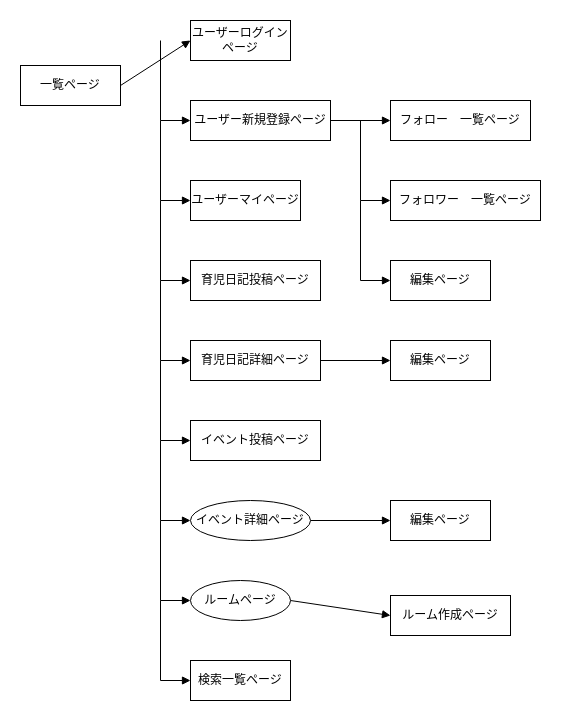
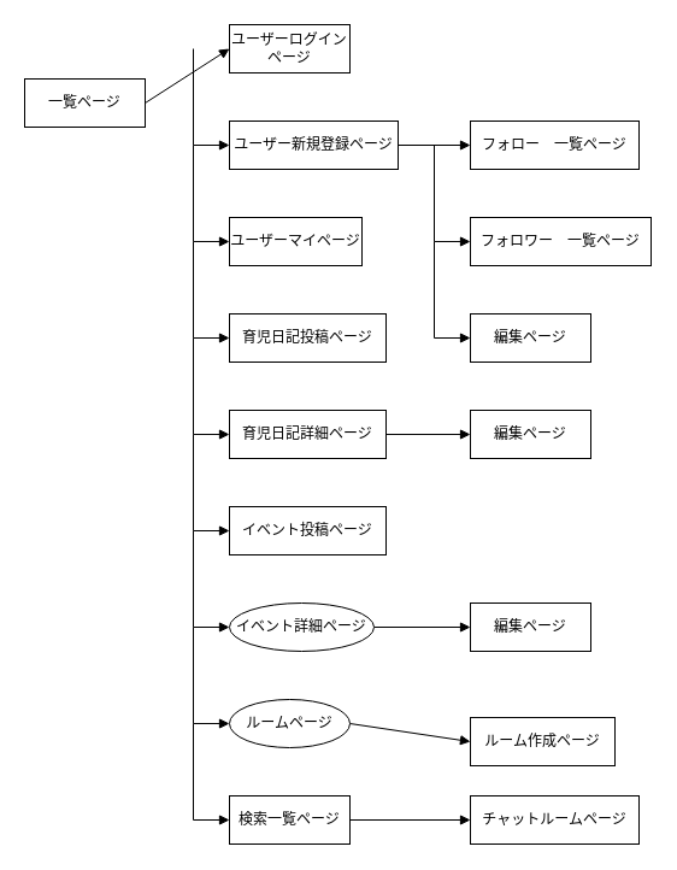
  <mxCell id="0" />
  <mxCell id="1" parent="0" />
  <mxCell id="2" style="edgeStyle=none;html=1;exitX=1;exitY=0.5;exitDx=0;exitDy=0;entryX=0;entryY=0.5;entryDx=0;entryDy=0;endArrow=block;endFill=1;" edge="1" parent="1" source="3" target="4"><mxGeometry relative="1" as="geometry" /></mxCell>
  <mxCell id="3" value="一覧ページ" style="whiteSpace=wrap;html=1;align=center;" vertex="1" parent="1"><mxGeometry x="20" y="65" width="100" height="40" as="geometry" /></mxCell>
  <mxCell id="4" value="ユーザーログインページ" style="whiteSpace=wrap;html=1;align=center;" vertex="1" parent="1"><mxGeometry x="190" y="20" width="100" height="40" as="geometry" /></mxCell>
  <mxCell id="5" style="edgeStyle=none;html=1;exitX=0;exitY=0.5;exitDx=0;exitDy=0;endArrow=none;endFill=0;startArrow=block;startFill=1;rounded=0;" edge="1" parent="1" source="7"><mxGeometry relative="1" as="geometry"><mxPoint x="160" y="40" as="targetPoint" /><Array as="points"><mxPoint x="160" y="120" /></Array></mxGeometry></mxCell>
  <mxCell id="6" style="edgeStyle=none;html=1;exitX=1;exitY=0.5;exitDx=0;exitDy=0;entryX=0;entryY=0.5;entryDx=0;entryDy=0;endArrow=block;endFill=1;rounded=0;" edge="1" parent="1" source="7" target="26"><mxGeometry relative="1" as="geometry" /></mxCell>
  <mxCell id="7" value="ユーザー新規登録ページ" style="whiteSpace=wrap;html=1;align=center;" vertex="1" parent="1"><mxGeometry x="190" y="100" width="140" height="40" as="geometry" /></mxCell>
  <mxCell id="8" style="edgeStyle=none;html=1;exitX=0;exitY=0.5;exitDx=0;exitDy=0;endArrow=none;endFill=0;startArrow=block;startFill=1;rounded=0;" edge="1" parent="1" source="9"><mxGeometry relative="1" as="geometry"><mxPoint x="160" y="120" as="targetPoint" /><Array as="points"><mxPoint x="160" y="200" /></Array></mxGeometry></mxCell>
  <mxCell id="9" value="ユーザーマイページ" style="whiteSpace=wrap;html=1;align=center;" vertex="1" parent="1"><mxGeometry x="190" y="180" width="110" height="40" as="geometry" /></mxCell>
  <mxCell id="10" style="edgeStyle=none;html=1;exitX=0;exitY=0.5;exitDx=0;exitDy=0;endArrow=none;endFill=0;startArrow=block;startFill=1;rounded=0;" edge="1" parent="1" source="11"><mxGeometry relative="1" as="geometry"><mxPoint x="160" y="200" as="targetPoint" /><Array as="points"><mxPoint x="160" y="280" /></Array></mxGeometry></mxCell>
  <mxCell id="11" value="育児日記投稿ページ" style="whiteSpace=wrap;html=1;align=center;" vertex="1" parent="1"><mxGeometry x="190" y="260" width="130" height="40" as="geometry" /></mxCell>
  <mxCell id="12" style="edgeStyle=none;html=1;exitX=0;exitY=0.5;exitDx=0;exitDy=0;rounded=0;startArrow=block;startFill=1;endArrow=none;endFill=0;" edge="1" parent="1" source="14"><mxGeometry relative="1" as="geometry"><mxPoint x="160" y="280" as="targetPoint" /><Array as="points"><mxPoint x="160" y="360" /></Array></mxGeometry></mxCell>
  <mxCell id="13" style="edgeStyle=none;html=1;exitX=1;exitY=0.5;exitDx=0;exitDy=0;endArrow=block;endFill=1;" edge="1" parent="1" source="14" target="31"><mxGeometry relative="1" as="geometry" /></mxCell>
  <mxCell id="14" value="育児日記詳細ページ" style="whiteSpace=wrap;html=1;align=center;" vertex="1" parent="1"><mxGeometry x="190" y="340" width="130" height="40" as="geometry" /></mxCell>
  <mxCell id="15" style="edgeStyle=none;html=1;exitX=0;exitY=0.5;exitDx=0;exitDy=0;endArrow=none;endFill=0;startArrow=block;startFill=1;rounded=0;" edge="1" parent="1" source="16"><mxGeometry relative="1" as="geometry"><mxPoint x="160" y="360" as="targetPoint" /><Array as="points"><mxPoint x="160" y="440" /></Array></mxGeometry></mxCell>
  <mxCell id="16" value="イベント投稿ページ" style="whiteSpace=wrap;html=1;align=center;" vertex="1" parent="1"><mxGeometry x="190" y="420" width="130" height="40" as="geometry" /></mxCell>
  <mxCell id="17" style="edgeStyle=none;html=1;exitX=0;exitY=0.5;exitDx=0;exitDy=0;startArrow=block;startFill=1;rounded=0;endArrow=none;endFill=0;" edge="1" parent="1" source="19"><mxGeometry relative="1" as="geometry"><mxPoint x="160" y="440" as="targetPoint" /><Array as="points"><mxPoint x="160" y="520" /></Array></mxGeometry></mxCell>
  <mxCell id="18" style="edgeStyle=none;html=1;exitX=1;exitY=0.5;exitDx=0;exitDy=0;entryX=0;entryY=0.5;entryDx=0;entryDy=0;endArrow=block;endFill=1;" edge="1" parent="1" source="19" target="32"><mxGeometry relative="1" as="geometry" /></mxCell>
  <mxCell id="19" value="イベント詳細ページ" style="ellipse;whiteSpace=wrap;html=1;align=center;" vertex="1" parent="1"><mxGeometry x="190" y="500" width="120" height="40" as="geometry" /></mxCell>
  <mxCell id="20" style="edgeStyle=none;html=1;exitX=0;exitY=0.5;exitDx=0;exitDy=0;startArrow=block;startFill=1;endArrow=none;endFill=0;rounded=0;" edge="1" parent="1" source="22"><mxGeometry relative="1" as="geometry"><mxPoint x="160" y="520" as="targetPoint" /><Array as="points"><mxPoint x="160" y="600" /></Array></mxGeometry></mxCell>
  <mxCell id="21" style="edgeStyle=none;html=1;exitX=1;exitY=0.5;exitDx=0;exitDy=0;entryX=0;entryY=0.5;entryDx=0;entryDy=0;endArrow=block;endFill=1;" edge="1" parent="1" source="22" target="33"><mxGeometry relative="1" as="geometry" /></mxCell>
  <mxCell id="22" value="ルームページ" style="ellipse;whiteSpace=wrap;html=1;align=center;" vertex="1" parent="1"><mxGeometry x="190" y="580" width="100" height="40" as="geometry" /></mxCell>
  <mxCell id="23" style="edgeStyle=none;html=1;exitX=0;exitY=0.5;exitDx=0;exitDy=0;startArrow=block;startFill=1;endArrow=none;endFill=0;rounded=0;" edge="1" parent="1" source="25"><mxGeometry relative="1" as="geometry"><mxPoint x="160" y="600" as="targetPoint" /><Array as="points"><mxPoint x="160" y="680" /></Array></mxGeometry></mxCell>
+ <mxCell id="24" style="edgeStyle=none;html=1;exitX=1;exitY=0.5;exitDx=0;exitDy=0;entryX=0;entryY=0.5;entryDx=0;entryDy=0;endArrow=block;endFill=1;" edge="1" parent="1" source="25" target="34"><mxGeometry relative="1" as="geometry" /></mxCell>
  <mxCell id="25" value="検索一覧ページ" style="whiteSpace=wrap;html=1;align=center;" vertex="1" parent="1"><mxGeometry x="190" y="660" width="100" height="40" as="geometry" /></mxCell>
  <mxCell id="26" value="フォロー　一覧ページ" style="whiteSpace=wrap;html=1;align=center;" vertex="1" parent="1"><mxGeometry x="390" y="100" width="140" height="40" as="geometry" /></mxCell>
  <mxCell id="27" style="edgeStyle=none;html=1;exitX=0;exitY=0.5;exitDx=0;exitDy=0;startArrow=block;startFill=1;endArrow=none;endFill=0;rounded=0;" edge="1" parent="1" source="28"><mxGeometry relative="1" as="geometry"><mxPoint x="360" y="120" as="targetPoint" /><Array as="points"><mxPoint x="360" y="200" /></Array></mxGeometry></mxCell>
  <mxCell id="28" value="フォロワー　一覧ページ" style="whiteSpace=wrap;html=1;align=center;" vertex="1" parent="1"><mxGeometry x="390" y="180" width="150" height="40" as="geometry" /></mxCell>
  <mxCell id="29" style="edgeStyle=none;html=1;exitX=0;exitY=0.5;exitDx=0;exitDy=0;startArrow=block;startFill=1;endArrow=none;endFill=0;rounded=0;" edge="1" parent="1" source="30"><mxGeometry relative="1" as="geometry"><mxPoint x="360" y="200" as="targetPoint" /><Array as="points"><mxPoint x="360" y="280" /></Array></mxGeometry></mxCell>
  <mxCell id="30" value="編集ページ" style="whiteSpace=wrap;html=1;align=center;" vertex="1" parent="1"><mxGeometry x="390" y="260" width="100" height="40" as="geometry" /></mxCell>
  <mxCell id="31" value="編集ページ" style="whiteSpace=wrap;html=1;align=center;" vertex="1" parent="1"><mxGeometry x="390" y="340" width="100" height="40" as="geometry" /></mxCell>
  <mxCell id="32" value="編集ページ" style="whiteSpace=wrap;html=1;align=center;" vertex="1" parent="1"><mxGeometry x="390" y="500" width="100" height="40" as="geometry" /></mxCell>
  <mxCell id="33" value="ルーム作成ページ" style="whiteSpace=wrap;html=1;align=center;" vertex="1" parent="1"><mxGeometry x="390" y="595" width="120" height="40" as="geometry" /></mxCell>
+ <mxCell id="34" value="チャットルームページ" style="whiteSpace=wrap;html=1;align=center;" vertex="1" parent="1"><mxGeometry x="390" y="660" width="140" height="40" as="geometry" /></mxCell>
